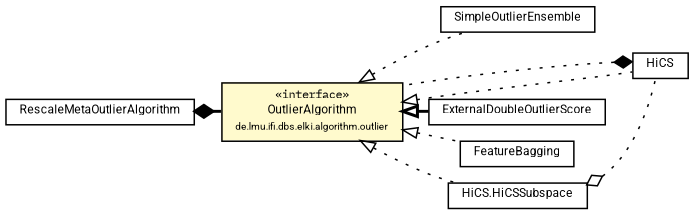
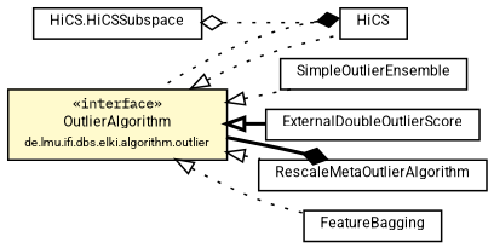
  digraph {
    fontname="IBM Plex Mono"
    nodesep=0.15
    rankdir=LR
    ranksep=0.25
    node [fontcolor=black fontname="IBM Plex Mono" fontsize=8 margin=0 shape=plaintext]
    edge [arrowtail=empty color=black dir=back fontname="IBM Plex Mono" fontsize=7 labelfontname=Roboto labelfontsize=7 style=dotted weight=9]
    n1 [height=0 label=<<table title="de.lmu.ifi.dbs.elki.algorithm.outlier.OutlierAlgorithm" border="0" cellborder="1" cellspacing="0" cellpadding="2" bgcolor="LemonChiffon" href="../OutlierAlgorithm.html" target="_parent"> 		<tr><td><table border="0" cellspacing="0" cellpadding="1"> 		<tr><td align="center" balign="center"> &#171;interface&#187; </td></tr> 		<tr><td align="center" balign="center"> <font face="Roboto">OutlierAlgorithm</font> </td></tr> 		<tr><td align="center" balign="center"> <font face="Roboto" point-size="7.0">de.lmu.ifi.dbs.elki.algorithm.outlier</font> </td></tr> 		</table></td></tr> 		</table>> width=0]
    n2 [height=0 label=<<table title="de.lmu.ifi.dbs.elki.algorithm.outlier.meta.SimpleOutlierEnsemble" border="0" cellborder="1" cellspacing="0" cellpadding="2" href="SimpleOutlierEnsemble.html" target="_parent"> 		<tr><td><table border="0" cellspacing="0" cellpadding="1"> 		<tr><td align="center" balign="center"> <font face="Roboto">SimpleOutlierEnsemble</font> </td></tr> 		</table></td></tr> 		</table>> width=0]
    n3 [height=0 label=<<table title="de.lmu.ifi.dbs.elki.algorithm.outlier.meta.HiCS" border="0" cellborder="1" cellspacing="0" cellpadding="2" href="HiCS.html" target="_parent"> 		<tr><td><table border="0" cellspacing="0" cellpadding="1"> 		<tr><td align="center" balign="center"> <font face="Roboto">HiCS</font> </td></tr> 		</table></td></tr> 		</table>> width=0]
    n4 [height=0 label=<<table title="de.lmu.ifi.dbs.elki.algorithm.outlier.meta.ExternalDoubleOutlierScore" border="0" cellborder="1" cellspacing="0" cellpadding="2" href="ExternalDoubleOutlierScore.html" target="_parent"> 		<tr><td><table border="0" cellspacing="0" cellpadding="1"> 		<tr><td align="center" balign="center"> <font face="Roboto">ExternalDoubleOutlierScore</font> </td></tr> 		</table></td></tr> 		</table>> width=0]
    n5 [height=0 label=<<table title="de.lmu.ifi.dbs.elki.algorithm.outlier.meta.RescaleMetaOutlierAlgorithm" border="0" cellborder="1" cellspacing="0" cellpadding="2" href="RescaleMetaOutlierAlgorithm.html" target="_parent"> 		<tr><td><table border="0" cellspacing="0" cellpadding="1"> 		<tr><td align="center" balign="center"> <font face="Roboto">RescaleMetaOutlierAlgorithm</font> </td></tr> 		</table></td></tr> 		</table>> width=0]
    n6 [height=0 label=<<table title="de.lmu.ifi.dbs.elki.algorithm.outlier.meta.FeatureBagging" border="0" cellborder="1" cellspacing="0" cellpadding="2" href="FeatureBagging.html" target="_parent"> 		<tr><td><table border="0" cellspacing="0" cellpadding="1"> 		<tr><td align="center" balign="center"> <font face="Roboto">FeatureBagging</font> </td></tr> 		</table></td></tr> 		</table>> width=0]
    n7 [height=0 label=<<table title="de.lmu.ifi.dbs.elki.algorithm.outlier.meta.HiCS.HiCSSubspace" border="0" cellborder="1" cellspacing="0" cellpadding="2" href="HiCS.HiCSSubspace.html" target="_parent"> 		<tr><td><table border="0" cellspacing="0" cellpadding="1"> 		<tr><td align="center" balign="center"> <font face="Roboto">HiCS.HiCSSubspace</font> </td></tr> 		</table></td></tr> 		</table>> width=0]
    n1 -> n2
    n1 -> n3
    n1 -> n4 [style=bold]
-   n1 -> n7
+   n1 -> n5
    n1 -> n6
    n3 -> n1 [arrowhead=none arrowtail=diamond weight=6]
    n5 -> n1 [arrowhead=none arrowtail=diamond style=bold weight=6]
    n7 -> n3 [arrowhead=none arrowtail=ediamond weight=4]
  }
